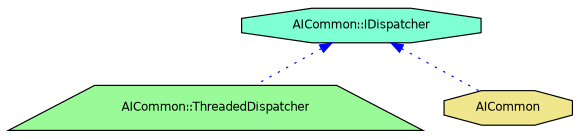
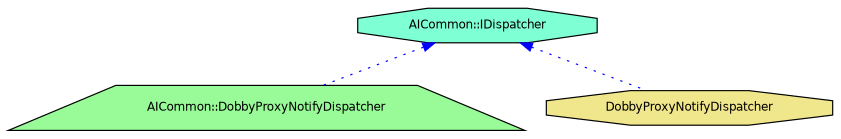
  digraph {
    node [color=black fontname=Helvetica fontsize=10 shape=octagon style=filled]
    edge [color=blue dir=back fontname=Helvetica fontsize=10 labelfontname=Helvetica labelfontsize=10 style=dotted]
    n1 [fillcolor=aquamarine fontcolor=black height=0.2 label="AICommon::IDispatcher" width=0.4]
-   n2 [fillcolor=palegreen height=0.2 label="AICommon::ThreadedDispatcher" shape=trapezium width=0.4]
-   n3 [fillcolor=khaki height=0.2 label=AICommon width=0.4]
+   n2 [fillcolor=palegreen height=0.2 label="AICommon::DobbyProxyNotifyDispatcher" shape=trapezium width=0.4]
+   n3 [fillcolor=khaki height=0.2 label=DobbyProxyNotifyDispatcher width=0.4]
    n1 -> n2
    n1 -> n3
  }
